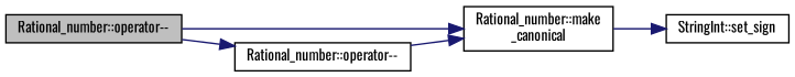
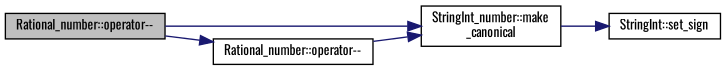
  digraph {
    rankdir=LR
    fontname=Oswald
    node [color=black fillcolor=white fontname=Oswald fontsize=10 shape=record style=filled]
    edge [color=midnightblue fontname=Oswald fontsize=10 labelfontname=Helvetica labelfontsize=10 style=solid]
    n1 [fillcolor=grey75 fontcolor=black height=0.2 label="Rational_number::operator--" width=0.4]
-   n2 [height=0.2 label="Rational_number::make\l_canonical" width=0.4]
+   n2 [height=0.2 label="StringInt_number::make\l_canonical" width=0.4]
    n3 [height=0.2 label="Rational_number::operator--" width=0.4]
    n4 [height=0.2 label="StringInt::set_sign" width=0.4]
    n1 -> n2
    n1 -> n3
    n2 -> n4
    n3 -> n2
  }
